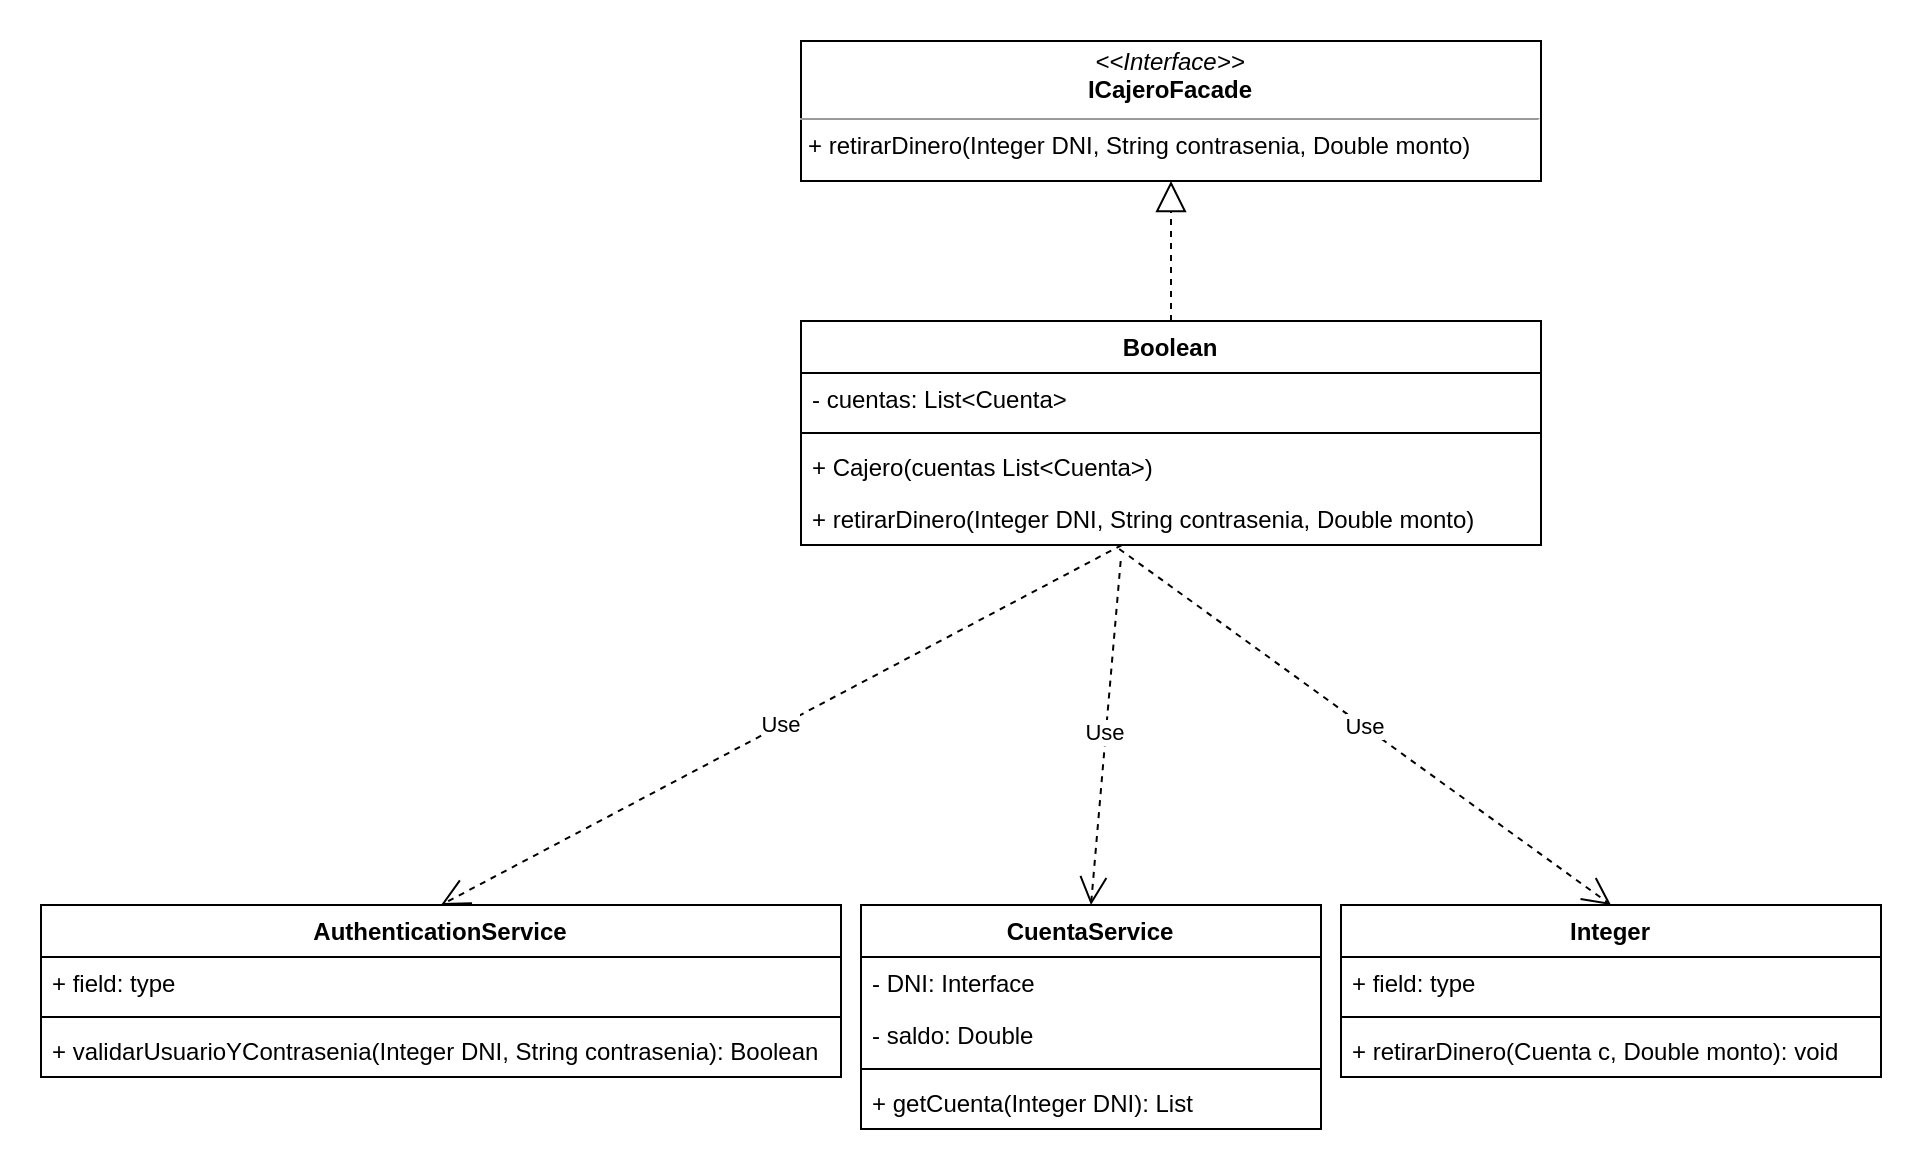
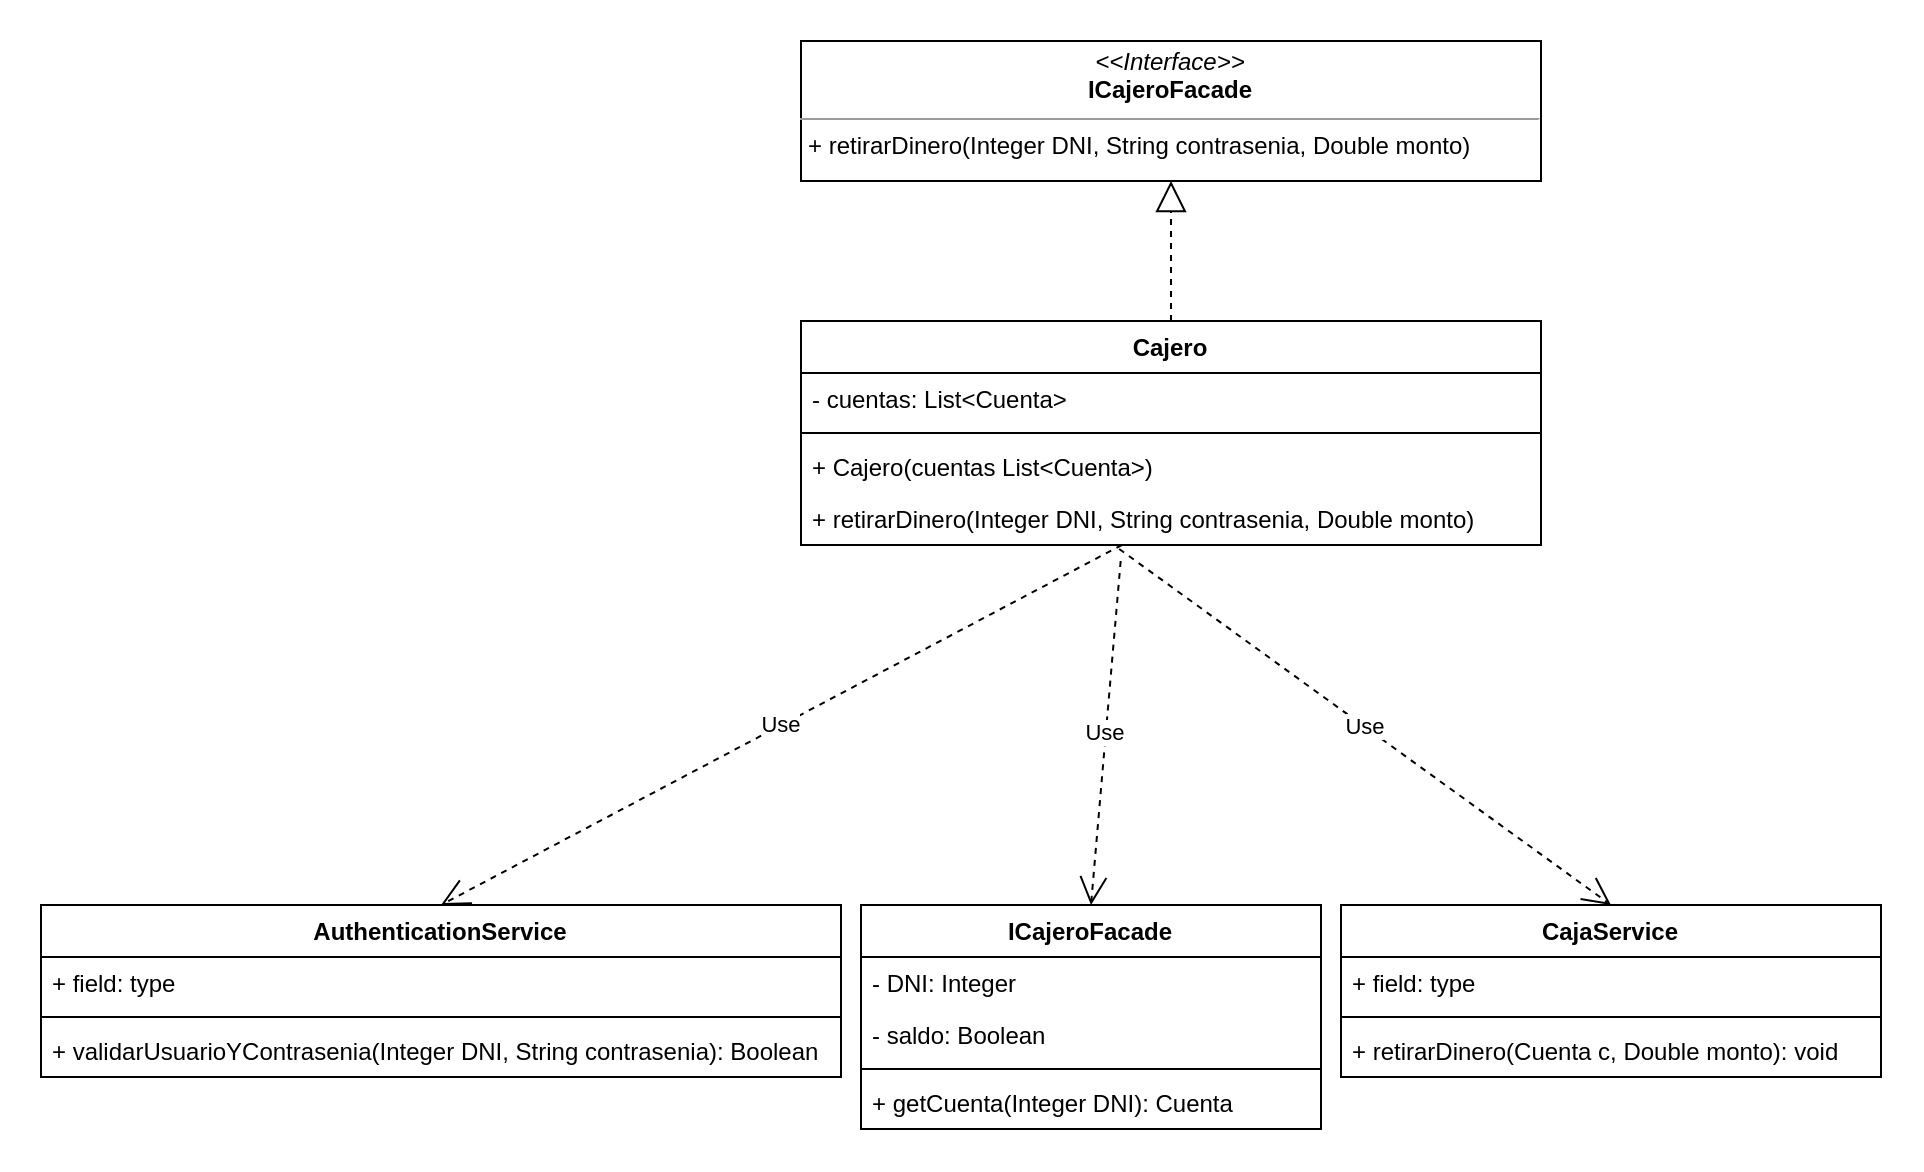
  <mxCell id="0" />
  <mxCell id="1" parent="0" />
  <mxCell id="2" value="AuthenticationService" style="swimlane;fontStyle=1;align=center;verticalAlign=top;childLayout=stackLayout;horizontal=1;startSize=26;horizontalStack=0;resizeParent=1;resizeParentMax=0;resizeLast=0;collapsible=1;marginBottom=0;" vertex="1" parent="1"><mxGeometry x="20" y="452" width="400" height="86" as="geometry" /></mxCell>
  <mxCell id="3" value="+ field: type" style="text;strokeColor=none;fillColor=none;align=left;verticalAlign=top;spacingLeft=4;spacingRight=4;overflow=hidden;rotatable=0;points=[[0,0.5],[1,0.5]];portConstraint=eastwest;" vertex="1" parent="2"><mxGeometry y="26" width="400" height="26" as="geometry" /></mxCell>
  <mxCell id="4" value="" style="line;strokeWidth=1;fillColor=none;align=left;verticalAlign=middle;spacingTop=-1;spacingLeft=3;spacingRight=3;rotatable=0;labelPosition=right;points=[];portConstraint=eastwest;" vertex="1" parent="2"><mxGeometry y="52" width="400" height="8" as="geometry" /></mxCell>
  <mxCell id="5" value="+ validarUsuarioYContrasenia(Integer DNI, String contrasenia): Boolean" style="text;strokeColor=none;fillColor=none;align=left;verticalAlign=top;spacingLeft=4;spacingRight=4;overflow=hidden;rotatable=0;points=[[0,0.5],[1,0.5]];portConstraint=eastwest;" vertex="1" parent="2"><mxGeometry y="60" width="400" height="26" as="geometry" /></mxCell>
  <mxCell id="6" value="&lt;p style=&quot;margin: 0px ; margin-top: 4px ; text-align: center&quot;&gt;&lt;i&gt;&amp;lt;&amp;lt;Interface&amp;gt;&amp;gt;&lt;/i&gt;&lt;br&gt;&lt;b&gt;ICajeroFacade&lt;/b&gt;&lt;/p&gt;&lt;hr size=&quot;1&quot;&gt;&lt;p style=&quot;margin: 0px ; margin-left: 4px&quot;&gt;+ retirarDinero(Integer DNI, String contrasenia, Double monto)&lt;br&gt;&lt;br&gt;&lt;/p&gt;" style="verticalAlign=top;align=left;overflow=fill;fontSize=12;fontFamily=Helvetica;html=1;" vertex="1" parent="1"><mxGeometry x="400" y="20" width="370" height="70" as="geometry" /></mxCell>
- <mxCell id="7" value="CuentaService" style="swimlane;fontStyle=1;align=center;verticalAlign=top;childLayout=stackLayout;horizontal=1;startSize=26;horizontalStack=0;resizeParent=1;resizeParentMax=0;resizeLast=0;collapsible=1;marginBottom=0;" vertex="1" parent="1"><mxGeometry x="430" y="452" width="230" height="112" as="geometry" /></mxCell>
- <mxCell id="8" value="- DNI: Interface" style="text;strokeColor=none;fillColor=none;align=left;verticalAlign=top;spacingLeft=4;spacingRight=4;overflow=hidden;rotatable=0;points=[[0,0.5],[1,0.5]];portConstraint=eastwest;" vertex="1" parent="7"><mxGeometry y="26" width="230" height="26" as="geometry" /></mxCell>
- <mxCell id="9" value="- saldo: Double" style="text;strokeColor=none;fillColor=none;align=left;verticalAlign=top;spacingLeft=4;spacingRight=4;overflow=hidden;rotatable=0;points=[[0,0.5],[1,0.5]];portConstraint=eastwest;" vertex="1" parent="7"><mxGeometry y="52" width="230" height="26" as="geometry" /></mxCell>
+ <mxCell id="7" value="ICajeroFacade" style="swimlane;fontStyle=1;align=center;verticalAlign=top;childLayout=stackLayout;horizontal=1;startSize=26;horizontalStack=0;resizeParent=1;resizeParentMax=0;resizeLast=0;collapsible=1;marginBottom=0;" vertex="1" parent="1"><mxGeometry x="430" y="452" width="230" height="112" as="geometry" /></mxCell>
+ <mxCell id="8" value="- DNI: Integer" style="text;strokeColor=none;fillColor=none;align=left;verticalAlign=top;spacingLeft=4;spacingRight=4;overflow=hidden;rotatable=0;points=[[0,0.5],[1,0.5]];portConstraint=eastwest;" vertex="1" parent="7"><mxGeometry y="26" width="230" height="26" as="geometry" /></mxCell>
+ <mxCell id="9" value="- saldo: Boolean" style="text;strokeColor=none;fillColor=none;align=left;verticalAlign=top;spacingLeft=4;spacingRight=4;overflow=hidden;rotatable=0;points=[[0,0.5],[1,0.5]];portConstraint=eastwest;" vertex="1" parent="7"><mxGeometry y="52" width="230" height="26" as="geometry" /></mxCell>
  <mxCell id="10" value="" style="line;strokeWidth=1;fillColor=none;align=left;verticalAlign=middle;spacingTop=-1;spacingLeft=3;spacingRight=3;rotatable=0;labelPosition=right;points=[];portConstraint=eastwest;" vertex="1" parent="7"><mxGeometry y="78" width="230" height="8" as="geometry" /></mxCell>
- <mxCell id="11" value="+ getCuenta(Integer DNI): List" style="text;strokeColor=none;fillColor=none;align=left;verticalAlign=top;spacingLeft=4;spacingRight=4;overflow=hidden;rotatable=0;points=[[0,0.5],[1,0.5]];portConstraint=eastwest;" vertex="1" parent="7"><mxGeometry y="86" width="230" height="26" as="geometry" /></mxCell>
- <mxCell id="12" value="Integer" style="swimlane;fontStyle=1;align=center;verticalAlign=top;childLayout=stackLayout;horizontal=1;startSize=26;horizontalStack=0;resizeParent=1;resizeParentMax=0;resizeLast=0;collapsible=1;marginBottom=0;" vertex="1" parent="1"><mxGeometry x="670" y="452" width="270" height="86" as="geometry" /></mxCell>
+ <mxCell id="11" value="+ getCuenta(Integer DNI): Cuenta" style="text;strokeColor=none;fillColor=none;align=left;verticalAlign=top;spacingLeft=4;spacingRight=4;overflow=hidden;rotatable=0;points=[[0,0.5],[1,0.5]];portConstraint=eastwest;" vertex="1" parent="7"><mxGeometry y="86" width="230" height="26" as="geometry" /></mxCell>
+ <mxCell id="12" value="CajaService" style="swimlane;fontStyle=1;align=center;verticalAlign=top;childLayout=stackLayout;horizontal=1;startSize=26;horizontalStack=0;resizeParent=1;resizeParentMax=0;resizeLast=0;collapsible=1;marginBottom=0;" vertex="1" parent="1"><mxGeometry x="670" y="452" width="270" height="86" as="geometry" /></mxCell>
  <mxCell id="13" value="+ field: type" style="text;strokeColor=none;fillColor=none;align=left;verticalAlign=top;spacingLeft=4;spacingRight=4;overflow=hidden;rotatable=0;points=[[0,0.5],[1,0.5]];portConstraint=eastwest;" vertex="1" parent="12"><mxGeometry y="26" width="270" height="26" as="geometry" /></mxCell>
  <mxCell id="14" value="" style="line;strokeWidth=1;fillColor=none;align=left;verticalAlign=middle;spacingTop=-1;spacingLeft=3;spacingRight=3;rotatable=0;labelPosition=right;points=[];portConstraint=eastwest;" vertex="1" parent="12"><mxGeometry y="52" width="270" height="8" as="geometry" /></mxCell>
  <mxCell id="15" value="+ retirarDinero(Cuenta c, Double monto): void" style="text;strokeColor=none;fillColor=none;align=left;verticalAlign=top;spacingLeft=4;spacingRight=4;overflow=hidden;rotatable=0;points=[[0,0.5],[1,0.5]];portConstraint=eastwest;" vertex="1" parent="12"><mxGeometry y="60" width="270" height="26" as="geometry" /></mxCell>
  <mxCell id="16" style="edgeStyle=orthogonalEdgeStyle;rounded=0;orthogonalLoop=1;jettySize=auto;html=1;entryX=0.5;entryY=1;entryDx=0;entryDy=0;dashed=1;endArrow=block;endFill=0;startSize=9;endSize=13;" edge="1" parent="1" source="17" target="6"><mxGeometry relative="1" as="geometry" /></mxCell>
- <mxCell id="17" value="Boolean" style="swimlane;fontStyle=1;align=center;verticalAlign=top;childLayout=stackLayout;horizontal=1;startSize=26;horizontalStack=0;resizeParent=1;resizeParentMax=0;resizeLast=0;collapsible=1;marginBottom=0;" vertex="1" parent="1"><mxGeometry x="400" y="160" width="370" height="112" as="geometry" /></mxCell>
+ <mxCell id="17" value="Cajero" style="swimlane;fontStyle=1;align=center;verticalAlign=top;childLayout=stackLayout;horizontal=1;startSize=26;horizontalStack=0;resizeParent=1;resizeParentMax=0;resizeLast=0;collapsible=1;marginBottom=0;" vertex="1" parent="1"><mxGeometry x="400" y="160" width="370" height="112" as="geometry" /></mxCell>
  <mxCell id="18" value="- cuentas: List&lt;Cuenta&gt;" style="text;strokeColor=none;fillColor=none;align=left;verticalAlign=top;spacingLeft=4;spacingRight=4;overflow=hidden;rotatable=0;points=[[0,0.5],[1,0.5]];portConstraint=eastwest;" vertex="1" parent="17"><mxGeometry y="26" width="370" height="26" as="geometry" /></mxCell>
  <mxCell id="19" value="" style="line;strokeWidth=1;fillColor=none;align=left;verticalAlign=middle;spacingTop=-1;spacingLeft=3;spacingRight=3;rotatable=0;labelPosition=right;points=[];portConstraint=eastwest;" vertex="1" parent="17"><mxGeometry y="52" width="370" height="8" as="geometry" /></mxCell>
  <mxCell id="20" value="+ Cajero(cuentas List&lt;Cuenta&gt;)" style="text;strokeColor=none;fillColor=none;align=left;verticalAlign=top;spacingLeft=4;spacingRight=4;overflow=hidden;rotatable=0;points=[[0,0.5],[1,0.5]];portConstraint=eastwest;" vertex="1" parent="17"><mxGeometry y="60" width="370" height="26" as="geometry" /></mxCell>
  <mxCell id="21" value="+ retirarDinero(Integer DNI, String contrasenia, Double monto)" style="text;strokeColor=none;fillColor=none;align=left;verticalAlign=top;spacingLeft=4;spacingRight=4;overflow=hidden;rotatable=0;points=[[0,0.5],[1,0.5]];portConstraint=eastwest;" vertex="1" parent="17"><mxGeometry y="86" width="370" height="26" as="geometry" /></mxCell>
  <mxCell id="22" value="Use" style="endArrow=open;endSize=12;dashed=1;html=1;entryX=0.5;entryY=0;entryDx=0;entryDy=0;" edge="1" parent="1" source="21" target="2"><mxGeometry width="160" relative="1" as="geometry"><mxPoint x="470" y="320" as="sourcePoint" /><mxPoint x="630" y="320" as="targetPoint" /></mxGeometry></mxCell>
  <mxCell id="23" value="Use" style="endArrow=open;endSize=12;dashed=1;html=1;entryX=0.5;entryY=0;entryDx=0;entryDy=0;exitX=0.432;exitY=1.308;exitDx=0;exitDy=0;exitPerimeter=0;" edge="1" parent="1" source="21" target="7"><mxGeometry width="160" relative="1" as="geometry"><mxPoint x="577" y="270" as="sourcePoint" /><mxPoint x="270" y="462" as="targetPoint" /></mxGeometry></mxCell>
  <mxCell id="24" value="Use" style="endArrow=open;endSize=12;dashed=1;html=1;entryX=0.5;entryY=0;entryDx=0;entryDy=0;exitX=0.43;exitY=1.077;exitDx=0;exitDy=0;exitPerimeter=0;" edge="1" parent="1" source="21" target="12"><mxGeometry width="160" relative="1" as="geometry"><mxPoint x="575" y="270" as="sourcePoint" /><mxPoint x="564" y="462" as="targetPoint" /></mxGeometry></mxCell>
